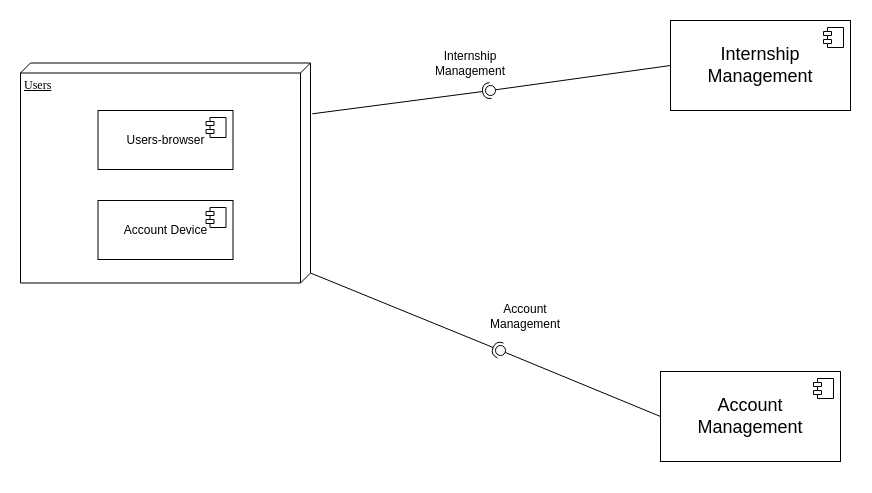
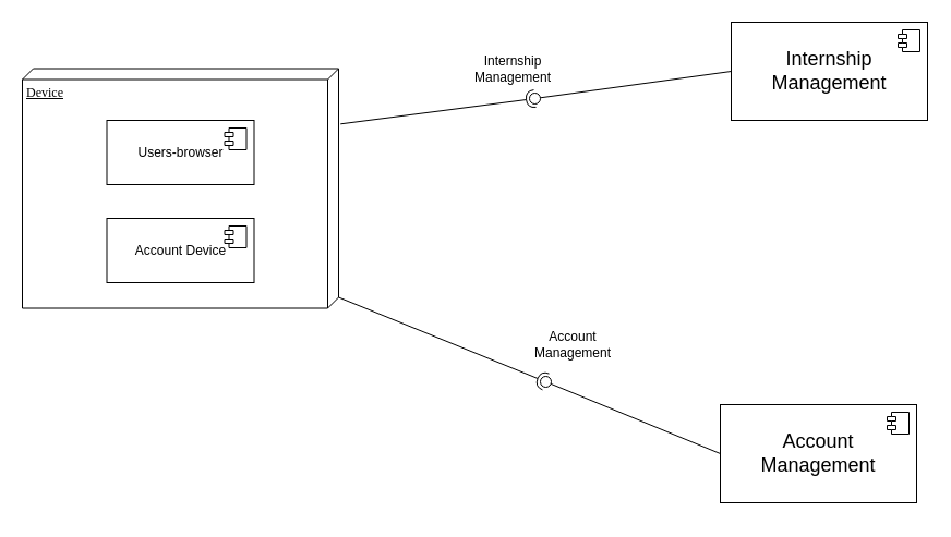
  <mxCell id="0" />
  <mxCell id="1" parent="0" />
- <mxCell id="2" value="Users" style="verticalAlign=top;align=left;spacingTop=8;spacingLeft=2;spacingRight=12;shape=cube;size=10;direction=south;fontStyle=4;html=1;rounded=0;shadow=0;comic=0;labelBackgroundColor=none;strokeWidth=1;fontFamily=Verdana;fontSize=12" parent="1" vertex="1"><mxGeometry x="20" y="62.5" width="290" height="220" as="geometry" /></mxCell>
+ <mxCell id="2" value="Device" style="verticalAlign=top;align=left;spacingTop=8;spacingLeft=2;spacingRight=12;shape=cube;size=10;direction=south;fontStyle=4;html=1;rounded=0;shadow=0;comic=0;labelBackgroundColor=none;strokeWidth=1;fontFamily=Verdana;fontSize=12" parent="1" vertex="1"><mxGeometry x="20" y="62.5" width="290" height="220" as="geometry" /></mxCell>
  <mxCell id="3" value="" style="rounded=0;orthogonalLoop=1;jettySize=auto;html=1;endArrow=halfCircle;endFill=0;endSize=6;strokeWidth=1;sketch=0;exitX=0.231;exitY=-0.006;exitDx=0;exitDy=0;exitPerimeter=0;" edge="1" parent="1" source="2"><mxGeometry relative="1" as="geometry"><mxPoint x="340" y="170" as="sourcePoint" /><mxPoint x="490" y="90" as="targetPoint" /></mxGeometry></mxCell>
  <mxCell id="4" value="" style="rounded=0;orthogonalLoop=1;jettySize=auto;html=1;endArrow=oval;endFill=0;sketch=0;sourcePerimeterSpacing=0;targetPerimeterSpacing=0;endSize=10;exitX=0;exitY=0.5;exitDx=0;exitDy=0;" edge="1" parent="1" source="10"><mxGeometry relative="1" as="geometry"><mxPoint x="625.36" y="62.71" as="sourcePoint" /><mxPoint x="490" y="90" as="targetPoint" /></mxGeometry></mxCell>
  <mxCell id="5" value="Internship Management" style="text;html=1;align=center;verticalAlign=middle;whiteSpace=wrap;rounded=0;" vertex="1" parent="1"><mxGeometry x="425" y="46.25" width="90" height="32.5" as="geometry" /></mxCell>
  <mxCell id="6" value="" style="ellipse;whiteSpace=wrap;html=1;align=center;aspect=fixed;fillColor=none;strokeColor=none;resizable=0;perimeter=centerPerimeter;rotatable=0;allowArrows=0;points=[];outlineConnect=1;" vertex="1" parent="1"><mxGeometry x="433" y="461" width="10" height="10" as="geometry" /></mxCell>
  <mxCell id="7" value="" style="rounded=0;orthogonalLoop=1;jettySize=auto;html=1;endArrow=halfCircle;endFill=0;endSize=6;strokeWidth=1;sketch=0;exitX=0;exitY=0;exitDx=210;exitDy=0;exitPerimeter=0;" edge="1" parent="1" source="2"><mxGeometry relative="1" as="geometry"><mxPoint x="298" y="448" as="sourcePoint" /><mxPoint x="500" y="350" as="targetPoint" /></mxGeometry></mxCell>
  <mxCell id="8" value="" style="rounded=0;orthogonalLoop=1;jettySize=auto;html=1;endArrow=oval;endFill=0;sketch=0;sourcePerimeterSpacing=0;targetPerimeterSpacing=0;endSize=10;exitX=0;exitY=0.5;exitDx=0;exitDy=0;" edge="1" parent="1" source="12"><mxGeometry relative="1" as="geometry"><mxPoint x="651.56" y="408.185" as="sourcePoint" /><mxPoint x="500" y="350" as="targetPoint" /></mxGeometry></mxCell>
  <mxCell id="9" value="&lt;div&gt;Account&lt;/div&gt;&lt;div&gt;Management&lt;/div&gt;" style="text;html=1;align=center;verticalAlign=middle;whiteSpace=wrap;rounded=0;" vertex="1" parent="1"><mxGeometry x="480" y="300" width="90" height="32.5" as="geometry" /></mxCell>
  <mxCell id="10" value="&lt;div&gt;&lt;font style=&quot;font-size: 18px;&quot;&gt;Internship&lt;/font&gt;&lt;/div&gt;&lt;div&gt;&lt;font style=&quot;font-size: 18px;&quot;&gt;Management&lt;br&gt;&lt;/font&gt;&lt;/div&gt;" style="html=1;dropTarget=0;whiteSpace=wrap;" vertex="1" parent="1"><mxGeometry x="670" y="20" width="180" height="90" as="geometry" /></mxCell>
  <mxCell id="11" value="" style="shape=module;jettyWidth=8;jettyHeight=4;" vertex="1" parent="10"><mxGeometry x="1" width="20" height="20" relative="1" as="geometry"><mxPoint x="-27" y="7" as="offset" /></mxGeometry></mxCell>
  <mxCell id="12" value="&lt;div&gt;&lt;font style=&quot;font-size: 18px;&quot;&gt;Account&lt;/font&gt;&lt;/div&gt;&lt;div&gt;&lt;font style=&quot;font-size: 18px;&quot;&gt;Management&lt;br&gt;&lt;/font&gt;&lt;/div&gt;" style="html=1;dropTarget=0;whiteSpace=wrap;" vertex="1" parent="1"><mxGeometry x="660" y="371" width="180" height="90" as="geometry" /></mxCell>
  <mxCell id="13" value="" style="shape=module;jettyWidth=8;jettyHeight=4;" vertex="1" parent="12"><mxGeometry x="1" width="20" height="20" relative="1" as="geometry"><mxPoint x="-27" y="7" as="offset" /></mxGeometry></mxCell>
  <mxCell id="14" value="&lt;div align=&quot;center&quot;&gt;Users-browser&lt;/div&gt;" style="html=1;dropTarget=0;whiteSpace=wrap;" vertex="1" parent="1"><mxGeometry x="97.5" y="110" width="135" height="59" as="geometry" /></mxCell>
  <mxCell id="15" value="" style="shape=module;jettyWidth=8;jettyHeight=4;" vertex="1" parent="14"><mxGeometry x="1" width="20" height="20" relative="1" as="geometry"><mxPoint x="-27" y="7" as="offset" /></mxGeometry></mxCell>
  <mxCell id="16" value="&lt;div align=&quot;center&quot;&gt;Account Device&lt;/div&gt;" style="html=1;dropTarget=0;whiteSpace=wrap;" vertex="1" parent="1"><mxGeometry x="97.5" y="200" width="135" height="59" as="geometry" /></mxCell>
  <mxCell id="17" value="" style="shape=module;jettyWidth=8;jettyHeight=4;" vertex="1" parent="16"><mxGeometry x="1" width="20" height="20" relative="1" as="geometry"><mxPoint x="-27" y="7" as="offset" /></mxGeometry></mxCell>
